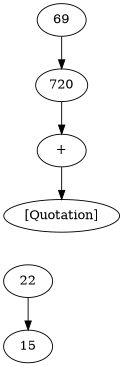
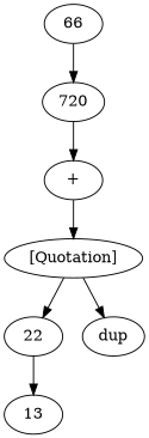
  digraph {
    n1 [label=720]
-   69
+   69 [label=66]
    "+"
    "[Quotation]"
    n5 [label=22]
-   13 [label=15]
+   dup
+   13
    n1 -> "+"
    69 -> n1
    "+" -> "[Quotation]"
+   "[Quotation]" -> n5
+   "[Quotation]" -> dup
    n5 -> 13
  }
